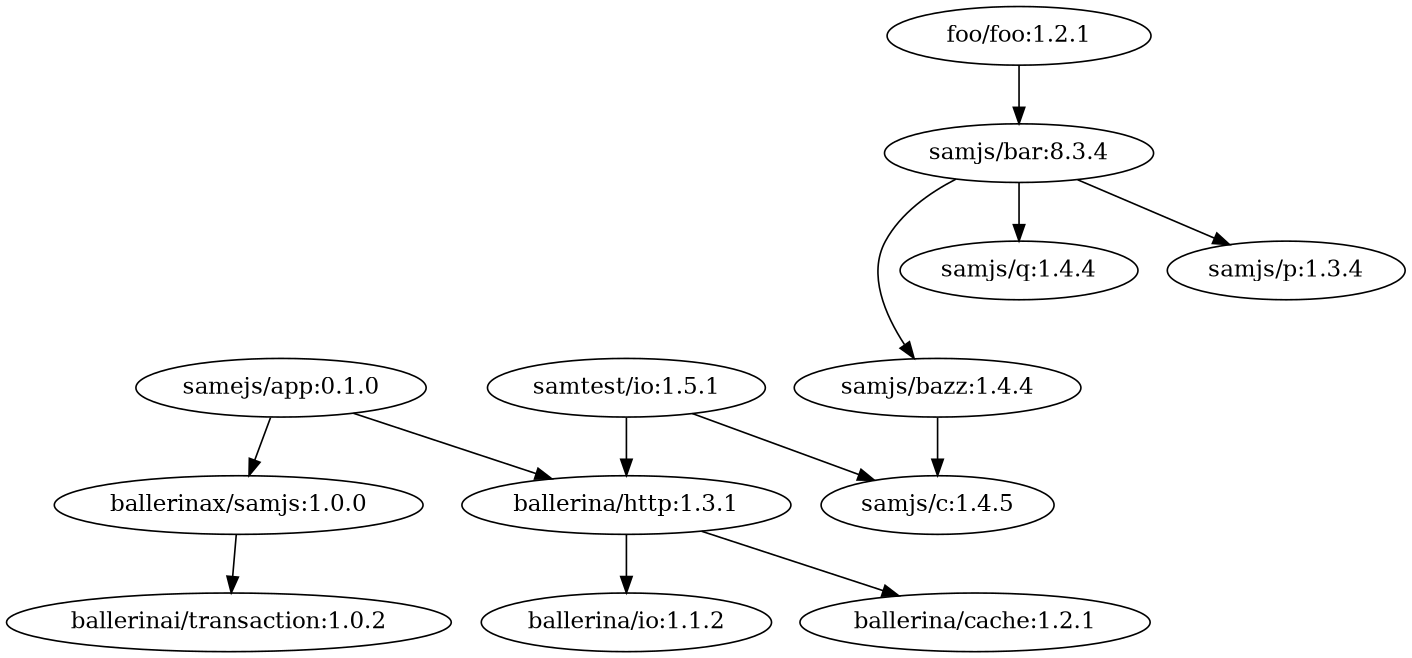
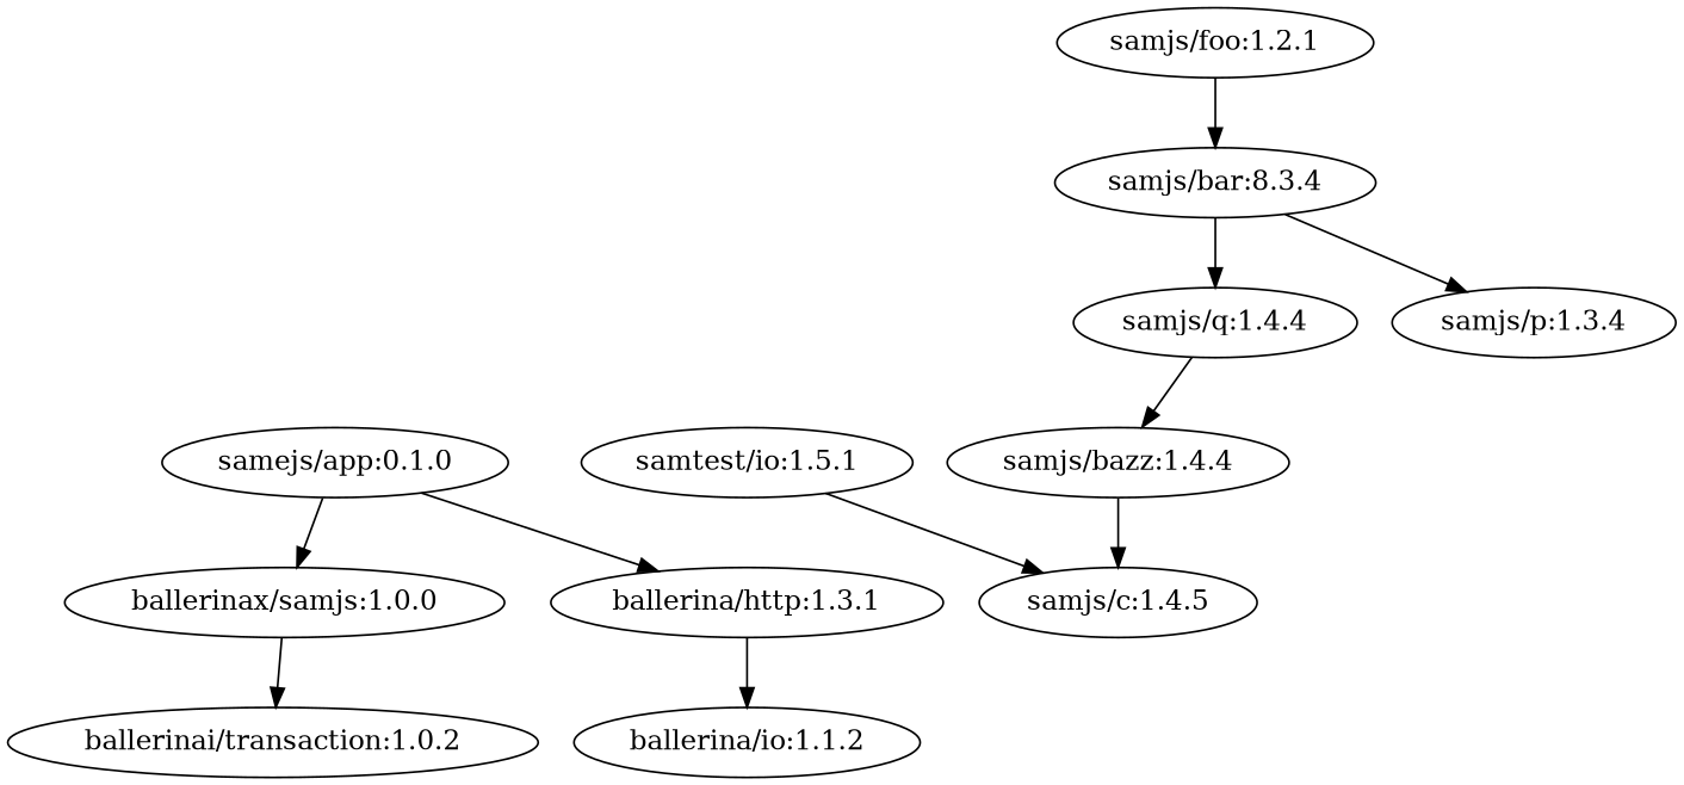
  digraph {
    "ballerina/http:1.3.1"
-   "ballerina/cache:1.2.1"
    n3 [label="ballerina/io:1.1.2"]
    n4 [label="ballerinax/samjs:1.0.0"]
    "ballerinai/transaction:1.0.2"
    "samejs/app:0.1.0"
-   "samjs/foo:1.2.1" [scope=testOnly label="foo/foo:1.2.1"]
+   "samjs/foo:1.2.1" [scope=testOnly]
    n8 [label="samjs/bar:8.3.4" scope=testOnly]
    "samtest/io:1.5.1" [repo=local]
    "samjs/c:1.4.5"
    "samjs/bazz:1.4.4" [scope=testOnly]
    "samjs/q:1.4.4"
    "samjs/p:1.3.4" [scope=testOnly]
-   "ballerina/http:1.3.1" -> "ballerina/cache:1.2.1"
    "ballerina/http:1.3.1" -> n3
    n4 -> "ballerinai/transaction:1.0.2"
    "samejs/app:0.1.0" -> "ballerina/http:1.3.1"
    "samejs/app:0.1.0" -> n4
    "samjs/foo:1.2.1" -> n8
-   n8 -> "samjs/bazz:1.4.4"
+   "samjs/q:1.4.4" -> "samjs/bazz:1.4.4"
    n8 -> "samjs/q:1.4.4"
    n8 -> "samjs/p:1.3.4"
-   "samtest/io:1.5.1" -> "ballerina/http:1.3.1"
    "samtest/io:1.5.1" -> "samjs/c:1.4.5"
    "samjs/bazz:1.4.4" -> "samjs/c:1.4.5"
  }
